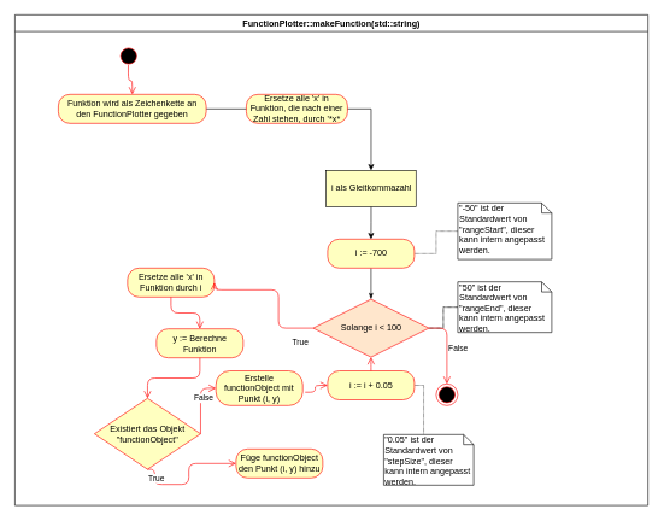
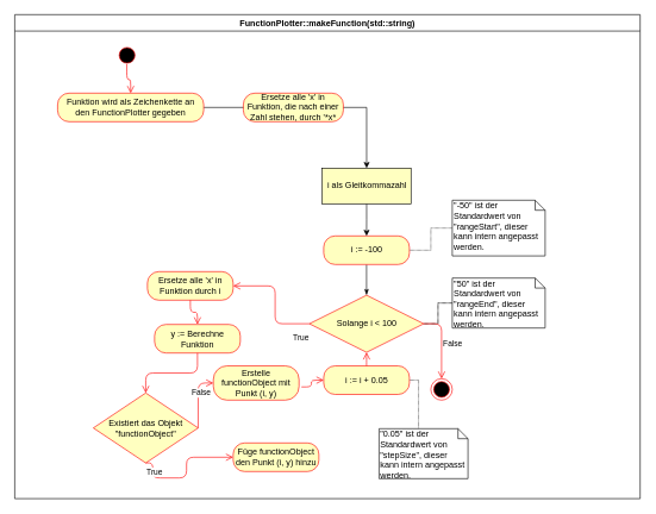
  <mxCell id="0" />
  <mxCell id="1" parent="0" />
  <mxCell id="2" value="FunctionPlotter::makeFunction(std::string)" style="swimlane;whiteSpace=wrap" parent="1" vertex="1"><mxGeometry x="20" y="20" width="875.5" height="678" as="geometry" /></mxCell>
  <mxCell id="3" style="edgeStyle=orthogonalEdgeStyle;rounded=0;orthogonalLoop=1;jettySize=auto;html=1;" parent="2" source="4" target="6" edge="1"><mxGeometry relative="1" as="geometry" /></mxCell>
  <mxCell id="4" value="&lt;span&gt;Funktion wird als Zeichenkette an&lt;/span&gt;&lt;br&gt;&lt;span&gt;den FunctionPlotter gegeben&lt;/span&gt;" style="rounded=1;whiteSpace=wrap;html=1;arcSize=40;fontColor=#000000;fillColor=#ffffc0;strokeColor=#ff0000;" parent="2" vertex="1"><mxGeometry x="60" y="110" width="204.5" height="40" as="geometry" /></mxCell>
  <mxCell id="5" style="edgeStyle=orthogonalEdgeStyle;rounded=0;orthogonalLoop=1;jettySize=auto;html=1;" parent="2" source="6" target="9" edge="1"><mxGeometry relative="1" as="geometry" /></mxCell>
  <mxCell id="6" value="i als Gleitkommazahl" style="html=1;fillColor=#ffffc0;" parent="2" vertex="1"><mxGeometry x="430.25" y="215" width="124.5" height="50" as="geometry" /></mxCell>
  <mxCell id="7" value="" style="edgeStyle=orthogonalEdgeStyle;rounded=0;orthogonalLoop=1;jettySize=auto;html=1;endArrow=none;endFill=0;dashed=1;dashPattern=1 1;" parent="2" source="9" target="10" edge="1"><mxGeometry relative="1" as="geometry" /></mxCell>
  <mxCell id="8" style="edgeStyle=orthogonalEdgeStyle;rounded=0;orthogonalLoop=1;jettySize=auto;html=1;entryX=0.5;entryY=0;entryDx=0;entryDy=0;endArrow=classicThin;endFill=1;" parent="2" source="9" target="14" edge="1"><mxGeometry relative="1" as="geometry" /></mxCell>
- <mxCell id="9" value="i := -700" style="rounded=1;whiteSpace=wrap;html=1;arcSize=40;fontColor=#000000;fillColor=#ffffc0;strokeColor=#ff0000;" parent="2" vertex="1"><mxGeometry x="432.5" y="310" width="120" height="40" as="geometry" /></mxCell>
+ <mxCell id="9" value="i := -100" style="rounded=1;whiteSpace=wrap;html=1;arcSize=40;fontColor=#000000;fillColor=#ffffc0;strokeColor=#ff0000;" parent="2" vertex="1"><mxGeometry x="432.5" y="310" width="120" height="40" as="geometry" /></mxCell>
  <mxCell id="10" value="&quot;-50&quot; ist der Standardwert von &quot;rangeStart&quot;, dieser kann intern angepasst werden." style="shape=note;whiteSpace=wrap;html=1;size=14;verticalAlign=top;align=left;spacingTop=-6;" parent="2" vertex="1"><mxGeometry x="612.5" y="260" width="130" height="78" as="geometry" /></mxCell>
  <mxCell id="11" style="edgeStyle=orthogonalEdgeStyle;rounded=0;orthogonalLoop=1;jettySize=auto;html=1;dashed=1;dashPattern=1 1;endArrow=none;endFill=0;exitX=1;exitY=0.5;exitDx=0;exitDy=0;" parent="2" source="14" target="13" edge="1"><mxGeometry relative="1" as="geometry"><mxPoint x="554.75" y="404" as="sourcePoint" /></mxGeometry></mxCell>
  <mxCell id="12" value="" style="edgeStyle=orthogonalEdgeStyle;rounded=0;orthogonalLoop=1;jettySize=auto;html=1;endArrow=none;endFill=0;dashed=1;dashPattern=1 1;" parent="2" source="13" target="14" edge="1"><mxGeometry relative="1" as="geometry" /></mxCell>
  <mxCell id="13" value="&quot;50&quot; ist der Standardwert von &quot;rangeEnd&quot;, dieser kann intern angepasst werden." style="shape=note;whiteSpace=wrap;html=1;size=14;verticalAlign=top;align=left;spacingTop=-6;" parent="2" vertex="1"><mxGeometry x="612.5" y="369" width="130" height="70" as="geometry" /></mxCell>
- <mxCell id="14" value="Solange i &amp;lt; 100" style="rhombus;whiteSpace=wrap;html=1;fillColor=#ffe6cc;strokeColor=#ff0000;" parent="2" vertex="1"><mxGeometry x="412.5" y="393" width="160" height="80" as="geometry" /></mxCell>
+ <mxCell id="14" value="Solange i &amp;lt; 100" style="rhombus;whiteSpace=wrap;html=1;fillColor=#ffffc0;strokeColor=#ff0000;" parent="2" vertex="1"><mxGeometry x="412.5" y="393" width="160" height="80" as="geometry" /></mxCell>
  <mxCell id="15" value="False" style="edgeStyle=orthogonalEdgeStyle;html=1;align=left;verticalAlign=bottom;endArrow=open;endSize=8;strokeColor=#ff0000;" parent="2" source="14" target="16" edge="1"><mxGeometry x="0.216" relative="1" as="geometry"><mxPoint x="538" y="610" as="targetPoint" /><mxPoint as="offset" /></mxGeometry></mxCell>
  <mxCell id="16" value="" style="ellipse;html=1;shape=endState;fillColor=#000000;strokeColor=#ff0000;" parent="2" vertex="1"><mxGeometry x="582.5" y="510" width="30" height="30" as="geometry" /></mxCell>
- <mxCell id="17" value="Ersetze alle 'x' in Funktion durch i" style="rounded=1;whiteSpace=wrap;html=1;arcSize=40;fontColor=#000000;fillColor=#ffffc0;strokeColor=#ff0000;" parent="2" vertex="1"><mxGeometry x="155.75" y="350" width="120" height="40" as="geometry" /></mxCell>
+ <mxCell id="17" value="Ersetze alle 'x' in Funktion durch i" style="rounded=1;whiteSpace=wrap;html=1;arcSize=40;fontColor=#000000;fillColor=#ffffc0;strokeColor=#ff0000;" parent="2" vertex="1"><mxGeometry x="185.75" y="360" width="120" height="40" as="geometry" /></mxCell>
  <mxCell id="18" value="" style="edgeStyle=orthogonalEdgeStyle;html=1;verticalAlign=bottom;endArrow=open;endSize=8;strokeColor=#ff0000;entryX=0.5;entryY=0;entryDx=0;entryDy=0;" parent="2" source="17" target="19" edge="1"><mxGeometry relative="1" as="geometry"><mxPoint x="258" y="510" as="targetPoint" /></mxGeometry></mxCell>
  <mxCell id="19" value="y := Berechne Funktion" style="rounded=1;whiteSpace=wrap;html=1;arcSize=40;fontColor=#000000;fillColor=#ffffc0;strokeColor=#ff0000;" parent="2" vertex="1"><mxGeometry x="195.75" y="434" width="120" height="40" as="geometry" /></mxCell>
  <mxCell id="20" value="" style="edgeStyle=orthogonalEdgeStyle;html=1;verticalAlign=bottom;endArrow=open;endSize=8;strokeColor=#ff0000;entryX=0.5;entryY=0;entryDx=0;entryDy=0;" parent="2" source="19" target="21" edge="1"><mxGeometry relative="1" as="geometry"><mxPoint x="179.375" y="530" as="targetPoint" /></mxGeometry></mxCell>
  <mxCell id="21" value="Existiert das Objekt &quot;functionObject&quot;" style="rhombus;whiteSpace=wrap;html=1;fillColor=#ffffc0;strokeColor=#ff0000;" parent="2" vertex="1"><mxGeometry x="110" y="530" width="146.75" height="98" as="geometry" /></mxCell>
  <mxCell id="22" value="True" style="edgeStyle=orthogonalEdgeStyle;html=1;align=left;verticalAlign=top;endArrow=open;endSize=8;strokeColor=#ff0000;entryX=0;entryY=0.5;entryDx=0;entryDy=0;exitX=0.5;exitY=1;exitDx=0;exitDy=0;" parent="2" source="21" target="24" edge="1"><mxGeometry x="-1" relative="1" as="geometry"><mxPoint x="270" y="640" as="targetPoint" /><mxPoint x="151" y="630" as="sourcePoint" /><Array as="points"><mxPoint x="193.5" y="628" /><mxPoint x="193.5" y="649" /><mxPoint x="240.5" y="649" /><mxPoint x="240.5" y="620" /></Array></mxGeometry></mxCell>
  <mxCell id="23" value="Erstelle functionObject mit Punkt (i, y)" style="rounded=1;whiteSpace=wrap;html=1;arcSize=40;fontColor=#000000;fillColor=#ffffc0;strokeColor=#ff0000;" parent="2" vertex="1"><mxGeometry x="278" y="492" width="120" height="48" as="geometry" /></mxCell>
  <mxCell id="24" value="Füge functionObject den Punkt (i, y) hinzu" style="rounded=1;whiteSpace=wrap;html=1;arcSize=40;fontColor=#000000;fillColor=#ffffc0;strokeColor=#ff0000;" parent="2" vertex="1"><mxGeometry x="305.75" y="600" width="120" height="40" as="geometry" /></mxCell>
  <mxCell id="25" style="edgeStyle=orthogonalEdgeStyle;rounded=0;orthogonalLoop=1;jettySize=auto;html=1;exitX=1;exitY=0.5;exitDx=0;exitDy=0;entryX=0;entryY=0;entryDx=55.25;entryDy=0;entryPerimeter=0;endArrow=none;endFill=0;dashed=1;dashPattern=1 1;" parent="2" source="26" target="30" edge="1"><mxGeometry relative="1" as="geometry"><Array as="points"><mxPoint x="565.5" y="512" /></Array></mxGeometry></mxCell>
  <mxCell id="26" value="i := i + 0.05" style="rounded=1;whiteSpace=wrap;html=1;arcSize=40;fontColor=#000000;fillColor=#ffffc0;strokeColor=#ff0000;" parent="2" vertex="1"><mxGeometry x="432.5" y="492" width="120" height="40" as="geometry" /></mxCell>
  <mxCell id="27" value="" style="edgeStyle=orthogonalEdgeStyle;html=1;verticalAlign=bottom;endArrow=open;endSize=8;strokeColor=#ff0000;entryX=0.5;entryY=1;entryDx=0;entryDy=0;" parent="2" source="26" target="14" edge="1"><mxGeometry relative="1" as="geometry"><mxPoint x="512.5" y="600" as="targetPoint" /></mxGeometry></mxCell>
  <mxCell id="28" value="" style="edgeStyle=orthogonalEdgeStyle;html=1;verticalAlign=bottom;endArrow=open;endSize=8;strokeColor=#ff0000;exitX=1.028;exitY=0.615;exitDx=0;exitDy=0;exitPerimeter=0;" parent="2" source="23" target="26" edge="1"><mxGeometry relative="1" as="geometry"><mxPoint x="418" y="570" as="targetPoint" /><mxPoint x="435.75" y="630.034" as="sourcePoint" /></mxGeometry></mxCell>
  <mxCell id="29" value="False" style="edgeStyle=orthogonalEdgeStyle;html=1;align=left;verticalAlign=bottom;endArrow=open;endSize=8;strokeColor=#ff0000;exitX=1;exitY=0.5;exitDx=0;exitDy=0;entryX=0;entryY=0.5;entryDx=0;entryDy=0;" parent="2" source="21" target="23" edge="1"><mxGeometry x="-0.058" y="11" relative="1" as="geometry"><mxPoint x="607.5" y="520" as="targetPoint" /><mxPoint x="582.5" y="443.0" as="sourcePoint" /><mxPoint as="offset" /><Array as="points"><mxPoint x="256.5" y="516" /></Array></mxGeometry></mxCell>
  <mxCell id="30" value="&quot;0.05&quot; ist der Standardwert von &quot;stepSize&quot;, dieser kann intern angepasst werden." style="shape=note;whiteSpace=wrap;html=1;size=14;verticalAlign=top;align=left;spacingTop=-6;" parent="2" vertex="1"><mxGeometry x="510" y="580" width="124.5" height="70" as="geometry" /></mxCell>
  <mxCell id="31" value="" style="ellipse;html=1;shape=startState;fillColor=#000000;strokeColor=#ff0000;" parent="2" vertex="1"><mxGeometry x="142.25" y="42" width="30" height="30" as="geometry" /></mxCell>
  <mxCell id="32" value="" style="edgeStyle=orthogonalEdgeStyle;html=1;verticalAlign=bottom;endArrow=open;endSize=8;strokeColor=#ff0000;entryX=0.5;entryY=0;entryDx=0;entryDy=0;exitX=0.485;exitY=0.908;exitDx=0;exitDy=0;exitPerimeter=0;" parent="2" source="31" target="4" edge="1"><mxGeometry relative="1" as="geometry"><mxPoint x="241.75" y="240" as="targetPoint" /><mxPoint x="241.75" y="180" as="sourcePoint" /></mxGeometry></mxCell>
  <mxCell id="33" value="True" style="edgeStyle=orthogonalEdgeStyle;html=1;align=left;verticalAlign=top;endArrow=open;endSize=8;strokeColor=#ff0000;entryX=1;entryY=0.5;entryDx=0;entryDy=0;" parent="2" source="14" target="17" edge="1"><mxGeometry x="-0.693" y="7" relative="1" as="geometry"><mxPoint x="632.5" y="380" as="targetPoint" /><Array as="points"><mxPoint x="364.5" y="433" /><mxPoint x="364.5" y="380" /></Array><mxPoint as="offset" /></mxGeometry></mxCell>
  <mxCell id="34" value="Ersetze alle 'x' in Funktion, die nach einer Zahl stehen, durch '*x*" style="rounded=1;whiteSpace=wrap;html=1;arcSize=40;fontColor=#000000;fillColor=#ffffc0;strokeColor=#ff0000;" vertex="1" parent="2"><mxGeometry x="320" y="110" width="140" height="40" as="geometry" /></mxCell>
